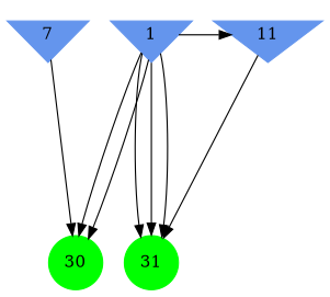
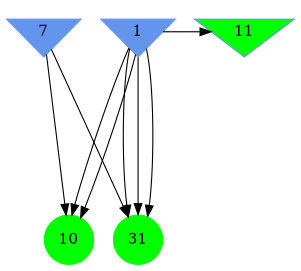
  digraph {
    ranksep=2.0
    node [color=cornflowerblue shape=invtriangle style=filled]
    n1 [label=1]
    7
-   11
-   30 [color=green shape=circle]
+   11 [fillcolor=green]
+   30 [color=green shape=circle label=10]
    31 [color=green shape=circle]
    subgraph sub_1 {
      rank=same
      n1
      7
      11
    }
    subgraph sub_2 {
      rank=same
    }
    subgraph sub_3 {
      rank=same
      30
      31
    }
    n1 -> 11
    n1 -> 30
    n1 -> 30
    n1 -> 31
    n1 -> 31
    n1 -> 31
    7 -> 30
-   11 -> 31
+   7 -> 31
  }
